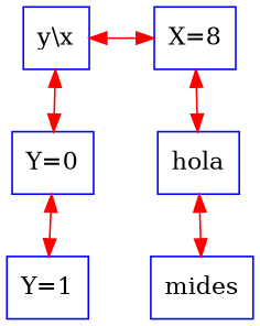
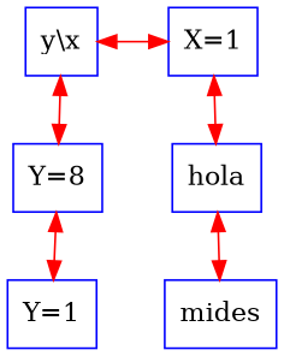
  digraph {
    nodesep=0.5
    rankdir=TB
    node [color=blue shape=rectangle]
    edge [color=red dir=both]
    n1 [height=0.5 label="y\\x" width=0.5]
-   n2 [height=0.5 label="X=8" width=0.5]
-   n3 [height=0.5 label="Y=0" width=0.5]
+   n2 [height=0.5 label="X=1" width=0.5]
+   n3 [height=0.5 label="Y=8" width=0.5]
    n4 [height=0.5 label=hola width=0.5]
    n5 [height=0.5 label="Y=1" width=0.5]
    n6 [height=0.5 label=mides width=0.5]
    subgraph sub_1 {
      rank=same
      n1
      n2
    }
    subgraph sub_2 {
      rank=same
      n3
      n4
    }
    subgraph sub_3 {
      rank=same
      n5
      n6
    }
    n1 -> n2
    n1 -> n3
    n2 -> n4
    n3 -> n5
    n4 -> n6
  }
